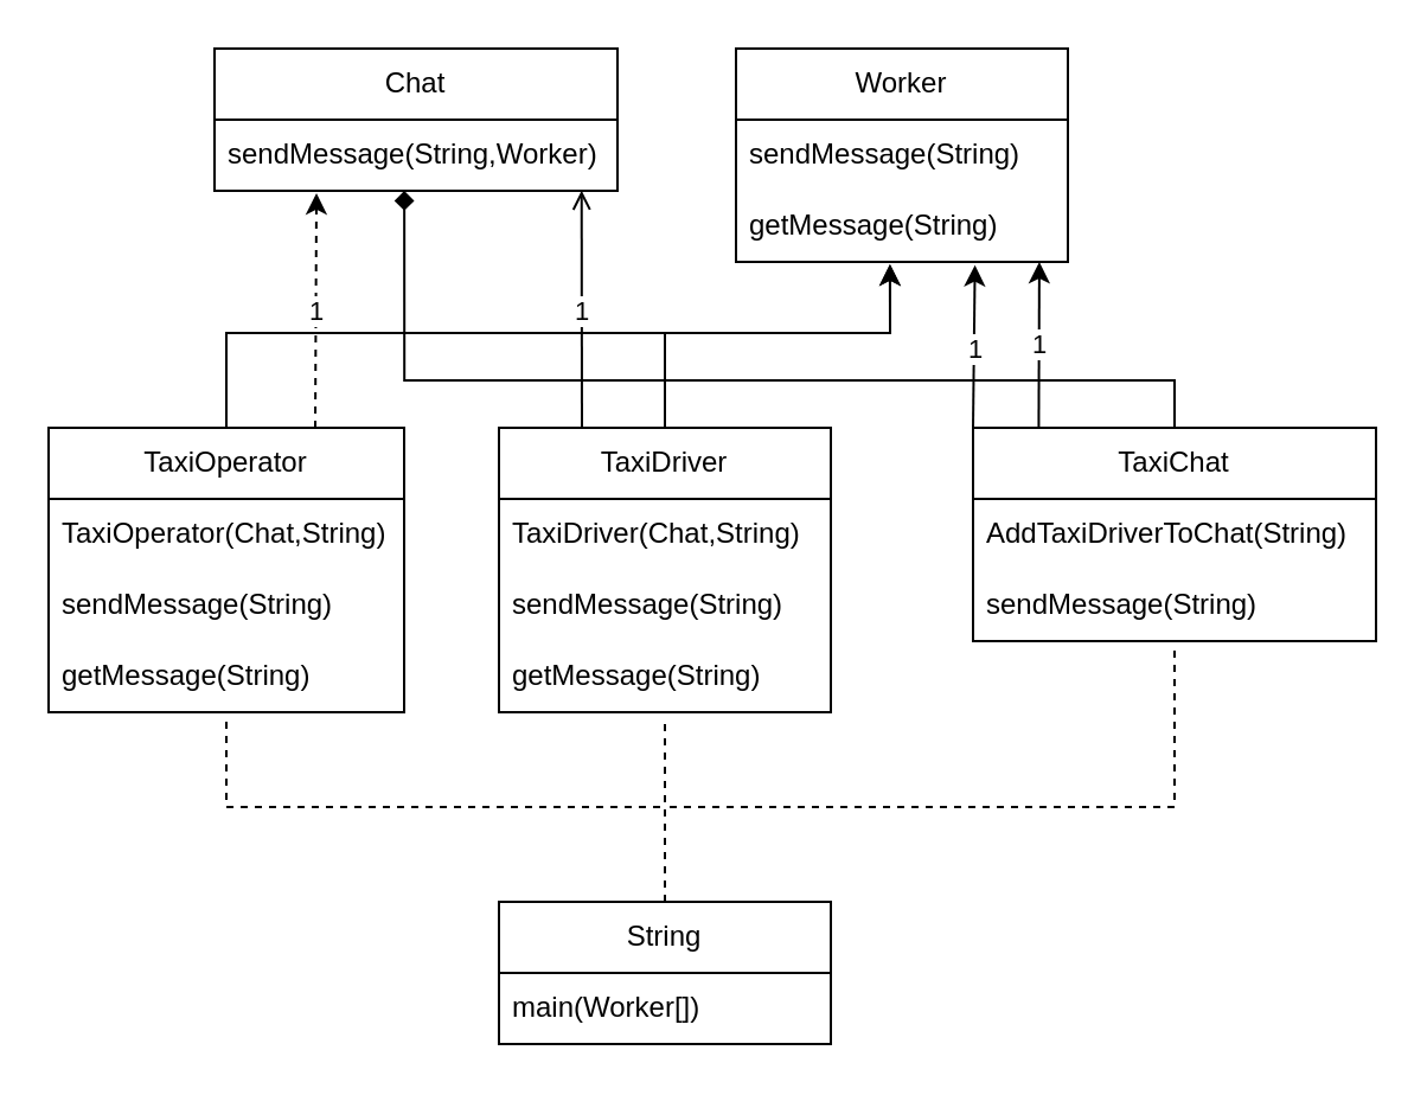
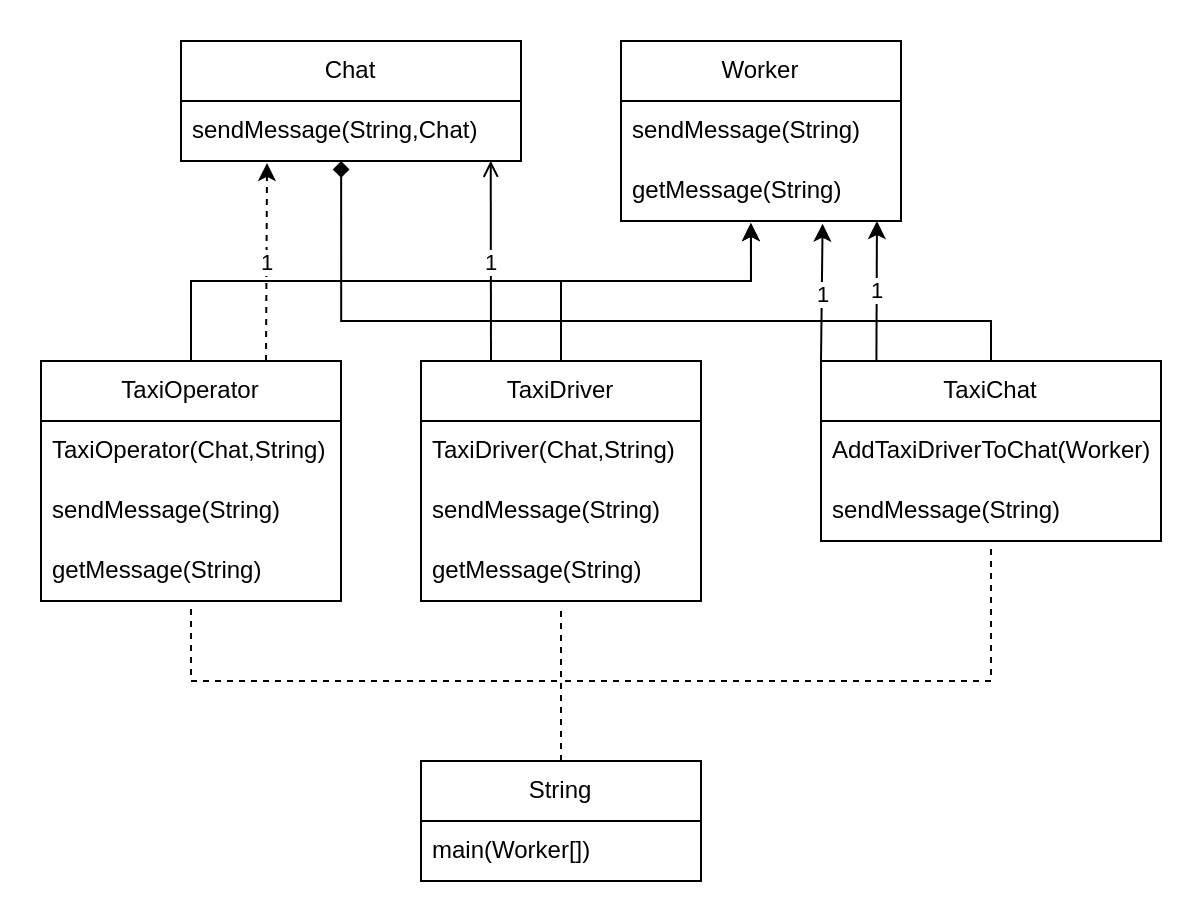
  <mxCell id="0" />
  <mxCell id="1" parent="0" />
  <mxCell id="2" value="Worker" style="swimlane;fontStyle=0;childLayout=stackLayout;horizontal=1;startSize=30;horizontalStack=0;resizeParent=1;resizeParentMax=0;resizeLast=0;collapsible=1;marginBottom=0;whiteSpace=wrap;html=1;" vertex="1" parent="1"><mxGeometry x="310" y="20" width="140" height="90" as="geometry" /></mxCell>
  <mxCell id="3" value="sendMessage(String)" style="text;strokeColor=none;fillColor=none;align=left;verticalAlign=middle;spacingLeft=4;spacingRight=4;overflow=hidden;points=[[0,0.5],[1,0.5]];portConstraint=eastwest;rotatable=0;whiteSpace=wrap;html=1;" vertex="1" parent="2"><mxGeometry y="30" width="140" height="30" as="geometry" /></mxCell>
  <mxCell id="4" value="getMessage(String)" style="text;strokeColor=none;fillColor=none;align=left;verticalAlign=middle;spacingLeft=4;spacingRight=4;overflow=hidden;points=[[0,0.5],[1,0.5]];portConstraint=eastwest;rotatable=0;whiteSpace=wrap;html=1;" vertex="1" parent="2"><mxGeometry y="60" width="140" height="30" as="geometry" /></mxCell>
  <mxCell id="5" value="Chat" style="swimlane;fontStyle=0;childLayout=stackLayout;horizontal=1;startSize=30;horizontalStack=0;resizeParent=1;resizeParentMax=0;resizeLast=0;collapsible=1;marginBottom=0;whiteSpace=wrap;html=1;" vertex="1" parent="1"><mxGeometry x="90" y="20" width="170" height="60" as="geometry" /></mxCell>
- <mxCell id="6" value="sendMessage(String,Worker)" style="text;strokeColor=none;fillColor=none;align=left;verticalAlign=middle;spacingLeft=4;spacingRight=4;overflow=hidden;points=[[0,0.5],[1,0.5]];portConstraint=eastwest;rotatable=0;whiteSpace=wrap;html=1;" vertex="1" parent="5"><mxGeometry y="30" width="170" height="30" as="geometry" /></mxCell>
+ <mxCell id="6" value="sendMessage(String,Chat)" style="text;strokeColor=none;fillColor=none;align=left;verticalAlign=middle;spacingLeft=4;spacingRight=4;overflow=hidden;points=[[0,0.5],[1,0.5]];portConstraint=eastwest;rotatable=0;whiteSpace=wrap;html=1;" vertex="1" parent="5"><mxGeometry y="30" width="170" height="30" as="geometry" /></mxCell>
  <mxCell id="7" style="edgeStyle=orthogonalEdgeStyle;rounded=0;orthogonalLoop=1;jettySize=auto;html=1;exitX=0.5;exitY=0;exitDx=0;exitDy=0;entryX=0.464;entryY=1.033;entryDx=0;entryDy=0;entryPerimeter=0;" edge="1" parent="1" source="8" target="4"><mxGeometry relative="1" as="geometry"><Array as="points"><mxPoint x="95" y="140" /><mxPoint x="375" y="140" /></Array></mxGeometry></mxCell>
  <mxCell id="8" value="TaxiOperator" style="swimlane;fontStyle=0;childLayout=stackLayout;horizontal=1;startSize=30;horizontalStack=0;resizeParent=1;resizeParentMax=0;resizeLast=0;collapsible=1;marginBottom=0;whiteSpace=wrap;html=1;" vertex="1" parent="1"><mxGeometry x="20" y="180" width="150" height="120" as="geometry" /></mxCell>
  <mxCell id="9" value="TaxiOperator(Chat,String)" style="text;strokeColor=none;fillColor=none;align=left;verticalAlign=middle;spacingLeft=4;spacingRight=4;overflow=hidden;points=[[0,0.5],[1,0.5]];portConstraint=eastwest;rotatable=0;whiteSpace=wrap;html=1;" vertex="1" parent="8"><mxGeometry y="30" width="150" height="30" as="geometry" /></mxCell>
  <mxCell id="10" value="sendMessage(String)" style="text;strokeColor=none;fillColor=none;align=left;verticalAlign=middle;spacingLeft=4;spacingRight=4;overflow=hidden;points=[[0,0.5],[1,0.5]];portConstraint=eastwest;rotatable=0;whiteSpace=wrap;html=1;" vertex="1" parent="8"><mxGeometry y="60" width="150" height="30" as="geometry" /></mxCell>
  <mxCell id="11" value="getMessage(String)" style="text;strokeColor=none;fillColor=none;align=left;verticalAlign=middle;spacingLeft=4;spacingRight=4;overflow=hidden;points=[[0,0.5],[1,0.5]];portConstraint=eastwest;rotatable=0;whiteSpace=wrap;html=1;" vertex="1" parent="8"><mxGeometry y="90" width="150" height="30" as="geometry" /></mxCell>
  <mxCell id="12" style="edgeStyle=orthogonalEdgeStyle;rounded=0;orthogonalLoop=1;jettySize=auto;html=1;exitX=0.5;exitY=0;exitDx=0;exitDy=0;entryX=0.464;entryY=1.033;entryDx=0;entryDy=0;entryPerimeter=0;" edge="1" parent="1" source="13" target="4"><mxGeometry relative="1" as="geometry"><Array as="points"><mxPoint x="280" y="140" /><mxPoint x="375" y="140" /></Array></mxGeometry></mxCell>
  <mxCell id="13" value="TaxiDriver" style="swimlane;fontStyle=0;childLayout=stackLayout;horizontal=1;startSize=30;horizontalStack=0;resizeParent=1;resizeParentMax=0;resizeLast=0;collapsible=1;marginBottom=0;whiteSpace=wrap;html=1;" vertex="1" parent="1"><mxGeometry x="210" y="180" width="140" height="120" as="geometry" /></mxCell>
  <mxCell id="14" value="&lt;span style=&quot;text-align: center;&quot;&gt;TaxiDriver&lt;/span&gt;(Chat,String)" style="text;strokeColor=none;fillColor=none;align=left;verticalAlign=middle;spacingLeft=4;spacingRight=4;overflow=hidden;points=[[0,0.5],[1,0.5]];portConstraint=eastwest;rotatable=0;whiteSpace=wrap;html=1;" vertex="1" parent="13"><mxGeometry y="30" width="140" height="30" as="geometry" /></mxCell>
  <mxCell id="15" value="sendMessage(String)" style="text;strokeColor=none;fillColor=none;align=left;verticalAlign=middle;spacingLeft=4;spacingRight=4;overflow=hidden;points=[[0,0.5],[1,0.5]];portConstraint=eastwest;rotatable=0;whiteSpace=wrap;html=1;" vertex="1" parent="13"><mxGeometry y="60" width="140" height="30" as="geometry" /></mxCell>
  <mxCell id="16" value="getMessage(String)" style="text;strokeColor=none;fillColor=none;align=left;verticalAlign=middle;spacingLeft=4;spacingRight=4;overflow=hidden;points=[[0,0.5],[1,0.5]];portConstraint=eastwest;rotatable=0;whiteSpace=wrap;html=1;" vertex="1" parent="13"><mxGeometry y="90" width="140" height="30" as="geometry" /></mxCell>
  <mxCell id="17" style="edgeStyle=orthogonalEdgeStyle;rounded=0;orthogonalLoop=1;jettySize=auto;html=1;exitX=0.5;exitY=0;exitDx=0;exitDy=0;entryX=0.471;entryY=1;entryDx=0;entryDy=0;entryPerimeter=0;endArrow=diamond;" edge="1" parent="1" source="18" target="6"><mxGeometry relative="1" as="geometry"><Array as="points"><mxPoint x="495" y="160" /><mxPoint x="170" y="160" /></Array></mxGeometry></mxCell>
  <mxCell id="18" value="TaxiChat" style="swimlane;fontStyle=0;childLayout=stackLayout;horizontal=1;startSize=30;horizontalStack=0;resizeParent=1;resizeParentMax=0;resizeLast=0;collapsible=1;marginBottom=0;whiteSpace=wrap;html=1;" vertex="1" parent="1"><mxGeometry x="410" y="180" width="170" height="90" as="geometry" /></mxCell>
- <mxCell id="19" value="AddTaxiDriverToChat(String)" style="text;strokeColor=none;fillColor=none;align=left;verticalAlign=middle;spacingLeft=4;spacingRight=4;overflow=hidden;points=[[0,0.5],[1,0.5]];portConstraint=eastwest;rotatable=0;whiteSpace=wrap;html=1;" vertex="1" parent="18"><mxGeometry y="30" width="170" height="30" as="geometry" /></mxCell>
+ <mxCell id="19" value="AddTaxiDriverToChat(Worker)" style="text;strokeColor=none;fillColor=none;align=left;verticalAlign=middle;spacingLeft=4;spacingRight=4;overflow=hidden;points=[[0,0.5],[1,0.5]];portConstraint=eastwest;rotatable=0;whiteSpace=wrap;html=1;" vertex="1" parent="18"><mxGeometry y="30" width="170" height="30" as="geometry" /></mxCell>
  <mxCell id="20" value="sendMessage(String)" style="text;strokeColor=none;fillColor=none;align=left;verticalAlign=middle;spacingLeft=4;spacingRight=4;overflow=hidden;points=[[0,0.5],[1,0.5]];portConstraint=eastwest;rotatable=0;whiteSpace=wrap;html=1;" vertex="1" parent="18"><mxGeometry y="60" width="170" height="30" as="geometry" /></mxCell>
  <mxCell id="21" value="String" style="swimlane;fontStyle=0;childLayout=stackLayout;horizontal=1;startSize=30;horizontalStack=0;resizeParent=1;resizeParentMax=0;resizeLast=0;collapsible=1;marginBottom=0;whiteSpace=wrap;html=1;" vertex="1" parent="1"><mxGeometry x="210" y="380" width="140" height="60" as="geometry" /></mxCell>
  <mxCell id="22" value="main(Worker[])" style="text;strokeColor=none;fillColor=none;align=left;verticalAlign=middle;spacingLeft=4;spacingRight=4;overflow=hidden;points=[[0,0.5],[1,0.5]];portConstraint=eastwest;rotatable=0;whiteSpace=wrap;html=1;" vertex="1" parent="21"><mxGeometry y="30" width="140" height="30" as="geometry" /></mxCell>
  <mxCell id="23" value="" style="endArrow=none;dashed=1;html=1;rounded=0;exitX=0.5;exitY=0;exitDx=0;exitDy=0;entryX=0.5;entryY=1.067;entryDx=0;entryDy=0;entryPerimeter=0;" edge="1" parent="1" source="21" target="16"><mxGeometry width="50" height="50" relative="1" as="geometry"><mxPoint x="240" y="220" as="sourcePoint" /><mxPoint x="290" y="170" as="targetPoint" /></mxGeometry></mxCell>
  <mxCell id="24" value="" style="endArrow=none;dashed=1;html=1;rounded=0;entryX=0.5;entryY=1.133;entryDx=0;entryDy=0;entryPerimeter=0;" edge="1" parent="1" target="20"><mxGeometry width="50" height="50" relative="1" as="geometry"><mxPoint x="280" y="380" as="sourcePoint" /><mxPoint x="290" y="312.01" as="targetPoint" /><Array as="points"><mxPoint x="280" y="340" /><mxPoint x="495" y="340" /></Array></mxGeometry></mxCell>
  <mxCell id="25" value="" style="endArrow=none;dashed=1;html=1;rounded=0;entryX=0.5;entryY=1.1;entryDx=0;entryDy=0;entryPerimeter=0;exitX=0.5;exitY=0;exitDx=0;exitDy=0;" edge="1" parent="1" source="21" target="11"><mxGeometry width="50" height="50" relative="1" as="geometry"><mxPoint x="290" y="390" as="sourcePoint" /><mxPoint x="505" y="283.99" as="targetPoint" /><Array as="points"><mxPoint x="280" y="340" /><mxPoint x="95" y="340" /></Array></mxGeometry></mxCell>
  <mxCell id="26" value="" style="endArrow=classic;html=1;rounded=0;exitX=0.75;exitY=0;exitDx=0;exitDy=0;entryX=0.253;entryY=1.033;entryDx=0;entryDy=0;entryPerimeter=0;dashed=1;" edge="1" parent="1" source="8" target="6"><mxGeometry relative="1" as="geometry"><mxPoint x="210" y="190" as="sourcePoint" /><mxPoint x="310" y="190" as="targetPoint" /></mxGeometry></mxCell>
  <mxCell id="27" value="1" style="edgeLabel;resizable=0;html=1;align=center;verticalAlign=middle;" connectable="0" vertex="1" parent="26"><mxGeometry relative="1" as="geometry" /></mxCell>
  <mxCell id="28" value="" style="endArrow=open;html=1;rounded=0;exitX=0.25;exitY=0;exitDx=0;exitDy=0;entryX=0.911;entryY=0.995;entryDx=0;entryDy=0;entryPerimeter=0;" edge="1" parent="1" source="13" target="6"><mxGeometry relative="1" as="geometry"><mxPoint x="142.5" y="190" as="sourcePoint" /><mxPoint x="143.01" y="90.99" as="targetPoint" /></mxGeometry></mxCell>
  <mxCell id="29" value="1" style="edgeLabel;resizable=0;html=1;align=center;verticalAlign=middle;" connectable="0" vertex="1" parent="28"><mxGeometry relative="1" as="geometry" /></mxCell>
  <mxCell id="30" value="" style="endArrow=classic;html=1;rounded=0;exitX=0;exitY=0;exitDx=0;exitDy=0;entryX=0.72;entryY=1.044;entryDx=0;entryDy=0;entryPerimeter=0;" edge="1" parent="1" source="18" target="4"><mxGeometry relative="1" as="geometry"><mxPoint x="446.01" y="184.96" as="sourcePoint" /><mxPoint x="447.96" y="120" as="targetPoint" /></mxGeometry></mxCell>
  <mxCell id="31" value="1" style="edgeLabel;resizable=0;html=1;align=center;verticalAlign=middle;" connectable="0" vertex="1" parent="30"><mxGeometry relative="1" as="geometry" /></mxCell>
  <mxCell id="32" value="" style="endArrow=classic;html=1;rounded=0;entryX=0.914;entryY=1;entryDx=0;entryDy=0;entryPerimeter=0;exitX=0.163;exitY=-0.004;exitDx=0;exitDy=0;exitPerimeter=0;" edge="1" parent="1" source="18" target="4"><mxGeometry relative="1" as="geometry"><mxPoint x="440" y="170" as="sourcePoint" /><mxPoint x="437.96" y="110" as="targetPoint" /></mxGeometry></mxCell>
  <mxCell id="33" value="1" style="edgeLabel;resizable=0;html=1;align=center;verticalAlign=middle;" connectable="0" vertex="1" parent="32"><mxGeometry relative="1" as="geometry" /></mxCell>
